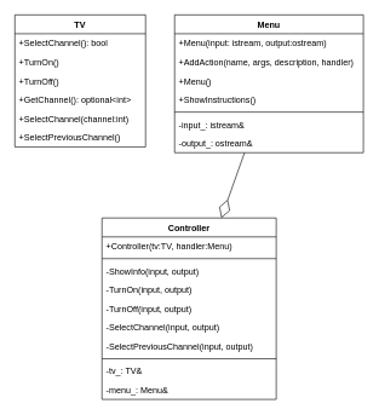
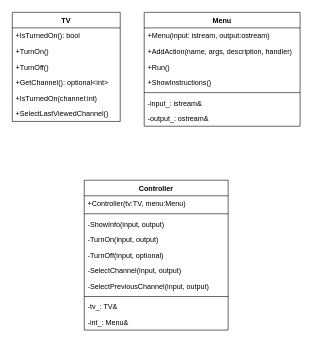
  <mxCell id="0" />
  <mxCell id="1" parent="0" />
  <mxCell id="2" value="TV" style="swimlane;fontStyle=1;align=center;verticalAlign=top;childLayout=stackLayout;horizontal=1;startSize=26;horizontalStack=0;resizeParent=1;resizeParentMax=0;resizeLast=0;collapsible=1;marginBottom=0;" vertex="1" parent="1"><mxGeometry x="20" y="20" width="180" height="182" as="geometry" /></mxCell>
- <mxCell id="3" value="+SelectChannel(): bool" style="text;strokeColor=none;fillColor=none;align=left;verticalAlign=top;spacingLeft=4;spacingRight=4;overflow=hidden;rotatable=0;points=[[0,0.5],[1,0.5]];portConstraint=eastwest;" vertex="1" parent="2"><mxGeometry y="26" width="180" height="26" as="geometry" /></mxCell>
+ <mxCell id="3" value="+IsTurnedOn(): bool" style="text;strokeColor=none;fillColor=none;align=left;verticalAlign=top;spacingLeft=4;spacingRight=4;overflow=hidden;rotatable=0;points=[[0,0.5],[1,0.5]];portConstraint=eastwest;" vertex="1" parent="2"><mxGeometry y="26" width="180" height="26" as="geometry" /></mxCell>
  <mxCell id="4" value="+TurnOn()" style="text;strokeColor=none;fillColor=none;align=left;verticalAlign=top;spacingLeft=4;spacingRight=4;overflow=hidden;rotatable=0;points=[[0,0.5],[1,0.5]];portConstraint=eastwest;" vertex="1" parent="2"><mxGeometry y="52" width="180" height="26" as="geometry" /></mxCell>
  <mxCell id="5" value="+TurnOff()" style="text;strokeColor=none;fillColor=none;align=left;verticalAlign=top;spacingLeft=4;spacingRight=4;overflow=hidden;rotatable=0;points=[[0,0.5],[1,0.5]];portConstraint=eastwest;" vertex="1" parent="2"><mxGeometry y="78" width="180" height="26" as="geometry" /></mxCell>
  <mxCell id="6" value="+GetChannel(): optional&lt;int&gt;" style="text;strokeColor=none;fillColor=none;align=left;verticalAlign=top;spacingLeft=4;spacingRight=4;overflow=hidden;rotatable=0;points=[[0,0.5],[1,0.5]];portConstraint=eastwest;" vertex="1" parent="2"><mxGeometry y="104" width="180" height="26" as="geometry" /></mxCell>
- <mxCell id="7" value="+SelectChannel(channel:int)" style="text;strokeColor=none;fillColor=none;align=left;verticalAlign=top;spacingLeft=4;spacingRight=4;overflow=hidden;rotatable=0;points=[[0,0.5],[1,0.5]];portConstraint=eastwest;" vertex="1" parent="2"><mxGeometry y="130" width="180" height="26" as="geometry" /></mxCell>
- <mxCell id="8" value="+SelectPreviousChannel()" style="text;strokeColor=none;fillColor=none;align=left;verticalAlign=top;spacingLeft=4;spacingRight=4;overflow=hidden;rotatable=0;points=[[0,0.5],[1,0.5]];portConstraint=eastwest;" vertex="1" parent="2"><mxGeometry y="156" width="180" height="26" as="geometry" /></mxCell>
+ <mxCell id="7" value="+IsTurnedOn(channel:int)" style="text;strokeColor=none;fillColor=none;align=left;verticalAlign=top;spacingLeft=4;spacingRight=4;overflow=hidden;rotatable=0;points=[[0,0.5],[1,0.5]];portConstraint=eastwest;" vertex="1" parent="2"><mxGeometry y="130" width="180" height="26" as="geometry" /></mxCell>
+ <mxCell id="8" value="+SelectLastViewedChannel()" style="text;strokeColor=none;fillColor=none;align=left;verticalAlign=top;spacingLeft=4;spacingRight=4;overflow=hidden;rotatable=0;points=[[0,0.5],[1,0.5]];portConstraint=eastwest;" vertex="1" parent="2"><mxGeometry y="156" width="180" height="26" as="geometry" /></mxCell>
  <mxCell id="9" value="Menu" style="swimlane;fontStyle=1;align=center;verticalAlign=top;childLayout=stackLayout;horizontal=1;startSize=26;horizontalStack=0;resizeParent=1;resizeParentMax=0;resizeLast=0;collapsible=1;marginBottom=0;" vertex="1" parent="1"><mxGeometry x="240" y="20" width="260" height="190" as="geometry" /></mxCell>
  <mxCell id="10" value="+Menu(input: istream, output:ostream)" style="text;strokeColor=none;fillColor=none;align=left;verticalAlign=top;spacingLeft=4;spacingRight=4;overflow=hidden;rotatable=0;points=[[0,0.5],[1,0.5]];portConstraint=eastwest;" vertex="1" parent="9"><mxGeometry y="26" width="260" height="26" as="geometry" /></mxCell>
  <mxCell id="11" value="+AddAction(name, args, description, handler)" style="text;strokeColor=none;fillColor=none;align=left;verticalAlign=top;spacingLeft=4;spacingRight=4;overflow=hidden;rotatable=0;points=[[0,0.5],[1,0.5]];portConstraint=eastwest;" vertex="1" parent="9"><mxGeometry y="52" width="260" height="26" as="geometry" /></mxCell>
- <mxCell id="12" value="+Menu()" style="text;strokeColor=none;fillColor=none;align=left;verticalAlign=top;spacingLeft=4;spacingRight=4;overflow=hidden;rotatable=0;points=[[0,0.5],[1,0.5]];portConstraint=eastwest;" vertex="1" parent="9"><mxGeometry y="78" width="260" height="26" as="geometry" /></mxCell>
+ <mxCell id="12" value="+Run()" style="text;strokeColor=none;fillColor=none;align=left;verticalAlign=top;spacingLeft=4;spacingRight=4;overflow=hidden;rotatable=0;points=[[0,0.5],[1,0.5]];portConstraint=eastwest;" vertex="1" parent="9"><mxGeometry y="78" width="260" height="26" as="geometry" /></mxCell>
  <mxCell id="13" value="+ShowInstructions()" style="text;strokeColor=none;fillColor=none;align=left;verticalAlign=top;spacingLeft=4;spacingRight=4;overflow=hidden;rotatable=0;points=[[0,0.5],[1,0.5]];portConstraint=eastwest;" vertex="1" parent="9"><mxGeometry y="104" width="260" height="26" as="geometry" /></mxCell>
  <mxCell id="14" value="" style="line;strokeWidth=1;fillColor=none;align=left;verticalAlign=middle;spacingTop=-1;spacingLeft=3;spacingRight=3;rotatable=0;labelPosition=right;points=[];portConstraint=eastwest;" vertex="1" parent="9"><mxGeometry y="130" width="260" height="8" as="geometry" /></mxCell>
  <mxCell id="15" value="-input_: istream&amp;" style="text;strokeColor=none;fillColor=none;align=left;verticalAlign=top;spacingLeft=4;spacingRight=4;overflow=hidden;rotatable=0;points=[[0,0.5],[1,0.5]];portConstraint=eastwest;" vertex="1" parent="9"><mxGeometry y="138" width="260" height="26" as="geometry" /></mxCell>
  <mxCell id="16" value="-output_: ostream&amp;" style="text;strokeColor=none;fillColor=none;align=left;verticalAlign=top;spacingLeft=4;spacingRight=4;overflow=hidden;rotatable=0;points=[[0,0.5],[1,0.5]];portConstraint=eastwest;" vertex="1" parent="9"><mxGeometry y="164" width="260" height="26" as="geometry" /></mxCell>
  <mxCell id="17" value="Controller" style="swimlane;fontStyle=1;align=center;verticalAlign=top;childLayout=stackLayout;horizontal=1;startSize=26;horizontalStack=0;resizeParent=1;resizeParentMax=0;resizeLast=0;collapsible=1;marginBottom=0;" vertex="1" parent="1"><mxGeometry x="140" y="300" width="240" height="250" as="geometry" /></mxCell>
- <mxCell id="18" value="+Controller(tv:TV, handler:Menu)" style="text;strokeColor=none;fillColor=none;align=left;verticalAlign=top;spacingLeft=4;spacingRight=4;overflow=hidden;rotatable=0;points=[[0,0.5],[1,0.5]];portConstraint=eastwest;" vertex="1" parent="17"><mxGeometry y="26" width="240" height="26" as="geometry" /></mxCell>
+ <mxCell id="18" value="+Controller(tv:TV, menu:Menu)" style="text;strokeColor=none;fillColor=none;align=left;verticalAlign=top;spacingLeft=4;spacingRight=4;overflow=hidden;rotatable=0;points=[[0,0.5],[1,0.5]];portConstraint=eastwest;" vertex="1" parent="17"><mxGeometry y="26" width="240" height="26" as="geometry" /></mxCell>
  <mxCell id="19" value="" style="line;strokeWidth=1;fillColor=none;align=left;verticalAlign=middle;spacingTop=-1;spacingLeft=3;spacingRight=3;rotatable=0;labelPosition=right;points=[];portConstraint=eastwest;" vertex="1" parent="17"><mxGeometry y="52" width="240" height="8" as="geometry" /></mxCell>
  <mxCell id="20" value="-ShowInfo(input, output)" style="text;strokeColor=none;fillColor=none;align=left;verticalAlign=top;spacingLeft=4;spacingRight=4;overflow=hidden;rotatable=0;points=[[0,0.5],[1,0.5]];portConstraint=eastwest;" vertex="1" parent="17"><mxGeometry y="60" width="240" height="26" as="geometry" /></mxCell>
  <mxCell id="21" value="-TurnOn(input, output)" style="text;strokeColor=none;fillColor=none;align=left;verticalAlign=top;spacingLeft=4;spacingRight=4;overflow=hidden;rotatable=0;points=[[0,0.5],[1,0.5]];portConstraint=eastwest;" vertex="1" parent="17"><mxGeometry y="86" width="240" height="26" as="geometry" /></mxCell>
- <mxCell id="22" value="-TurnOff(input, output)" style="text;strokeColor=none;fillColor=none;align=left;verticalAlign=top;spacingLeft=4;spacingRight=4;overflow=hidden;rotatable=0;points=[[0,0.5],[1,0.5]];portConstraint=eastwest;" vertex="1" parent="17"><mxGeometry y="112" width="240" height="26" as="geometry" /></mxCell>
+ <mxCell id="22" value="-TurnOff(input, optional)" style="text;strokeColor=none;fillColor=none;align=left;verticalAlign=top;spacingLeft=4;spacingRight=4;overflow=hidden;rotatable=0;points=[[0,0.5],[1,0.5]];portConstraint=eastwest;" vertex="1" parent="17"><mxGeometry y="112" width="240" height="26" as="geometry" /></mxCell>
  <mxCell id="23" value="-SelectChannel(input, output)" style="text;strokeColor=none;fillColor=none;align=left;verticalAlign=top;spacingLeft=4;spacingRight=4;overflow=hidden;rotatable=0;points=[[0,0.5],[1,0.5]];portConstraint=eastwest;" vertex="1" parent="17"><mxGeometry y="138" width="240" height="26" as="geometry" /></mxCell>
  <mxCell id="24" value="-SelectPreviousChannel(input, output)" style="text;strokeColor=none;fillColor=none;align=left;verticalAlign=top;spacingLeft=4;spacingRight=4;overflow=hidden;rotatable=0;points=[[0,0.5],[1,0.5]];portConstraint=eastwest;" vertex="1" parent="17"><mxGeometry y="164" width="240" height="26" as="geometry" /></mxCell>
  <mxCell id="25" value="" style="line;strokeWidth=1;fillColor=none;align=left;verticalAlign=middle;spacingTop=-1;spacingLeft=3;spacingRight=3;rotatable=0;labelPosition=right;points=[];portConstraint=eastwest;" vertex="1" parent="17"><mxGeometry y="190" width="240" height="8" as="geometry" /></mxCell>
  <mxCell id="26" value="-tv_: TV&amp;" style="text;strokeColor=none;fillColor=none;align=left;verticalAlign=top;spacingLeft=4;spacingRight=4;overflow=hidden;rotatable=0;points=[[0,0.5],[1,0.5]];portConstraint=eastwest;" vertex="1" parent="17"><mxGeometry y="198" width="240" height="26" as="geometry" /></mxCell>
- <mxCell id="27" value="-menu_: Menu&amp;" style="text;strokeColor=none;fillColor=none;align=left;verticalAlign=top;spacingLeft=4;spacingRight=4;overflow=hidden;rotatable=0;points=[[0,0.5],[1,0.5]];portConstraint=eastwest;" vertex="1" parent="17"><mxGeometry y="224" width="240" height="26" as="geometry" /></mxCell>
- <mxCell id="28" value="" style="endArrow=diamondThin;endFill=0;endSize=24;html=1;rounded=0;" edge="1" parent="1" source="9" target="17"><mxGeometry width="160" relative="1" as="geometry"><mxPoint x="60" y="180" as="sourcePoint" /><mxPoint x="220" y="180" as="targetPoint" /></mxGeometry></mxCell>
+ <mxCell id="27" value="-int_: Menu&amp;" style="text;strokeColor=none;fillColor=none;align=left;verticalAlign=top;spacingLeft=4;spacingRight=4;overflow=hidden;rotatable=0;points=[[0,0.5],[1,0.5]];portConstraint=eastwest;" vertex="1" parent="17"><mxGeometry y="224" width="240" height="26" as="geometry" /></mxCell>
